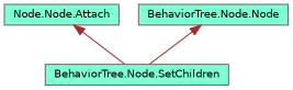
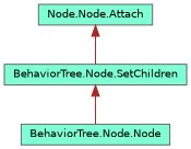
  digraph {
    rankdir=TB
    node [color=grey40 fillcolor=aquamarine fontname=Helvetica fontsize=10 shape=box style=filled]
    edge [color=brown dir=back fontname=Helvetica fontsize=10 labelfontname=Helvetica labelfontsize=10 style=solid]
    n1 [color=gray40 fontcolor=black height=0.2 label="Node.Node.Attach" width=0.4]
    n2 [height=0.2 label="BehaviorTree.Node.SetChildren" width=0.4]
    n3 [height=0.2 label="BehaviorTree.Node.Node" width=0.4]
    n1 -> n2
-   n3 -> n2
+   n2 -> n3
  }
